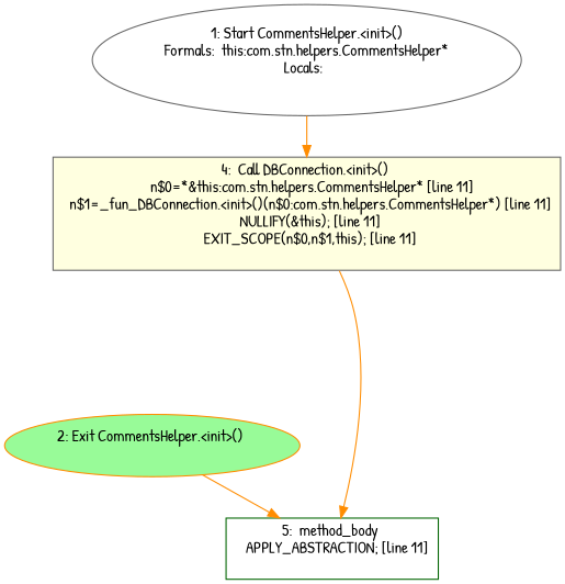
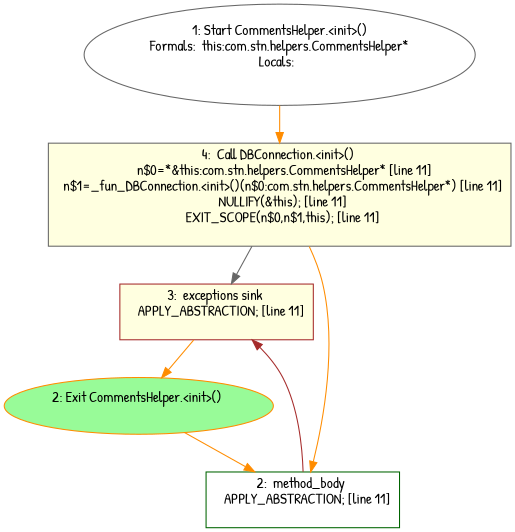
  digraph {
    fontname="Patrick Hand"
    node [color=gray40 fillcolor=white fontname="Patrick Hand" style=filled shape=box]
    edge [color=darkorange fontname="Patrick Hand"]
    n1 [label="1: Start CommentsHelper.<init>()\nFormals:  this:com.stn.helpers.CommentsHelper*\nLocals:  \n  " shape=""]
    n2 [fillcolor=lightyellow label="4:  Call DBConnection.<init>() \n   n$0=*&this:com.stn.helpers.CommentsHelper* [line 11]\n  n$1=_fun_DBConnection.<init>()(n$0:com.stn.helpers.CommentsHelper*) [line 11]\n  NULLIFY(&this); [line 11]\n  EXIT_SCOPE(n$0,n$1,this); [line 11]\n "]
-   n4 [color=darkgreen label="5:  method_body \n   APPLY_ABSTRACTION; [line 11]\n "]
+   n3 [color=brown fillcolor=lightyellow label="3:  exceptions sink \n   APPLY_ABSTRACTION; [line 11]\n "]
+   n4 [color=darkgreen label="2:  method_body \n   APPLY_ABSTRACTION; [line 11]\n "]
    n5 [color=darkorange fillcolor=palegreen label="2: Exit CommentsHelper.<init>() \n  " shape=""]
    n1 -> n2
+   n2 -> n3 [color=gray40]
    n2 -> n4
+   n3 -> n5
+   n4 -> n3 [color=brown]
    n5 -> n4
  }
